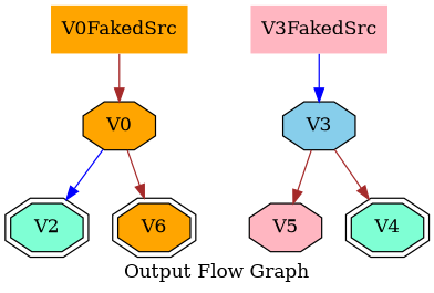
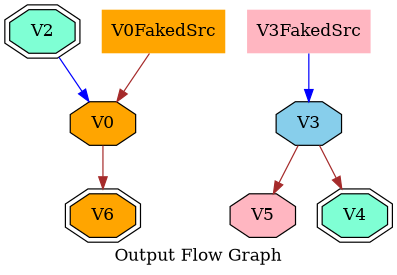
  digraph {
    label="Output Flow Graph"
    rankdir=TB
    node [fillcolor=orange shape=doubleoctagon style=filled]
    edge [color=brown]
    n1 [fillcolor=aquamarine label=V2]
    n2 [label=V6]
    n3 [fillcolor=skyblue label=V3 shape=octagon]
    n4 [fillcolor=lightpink label=V5 shape=octagon]
    n5 [fillcolor=aquamarine label=V4]
    n6 [label=V0 shape=octagon]
    V3FakedSrc [fillcolor=lightpink shape=none]
    V0FakedSrc [shape=none]
    n3 -> n4
    n3 -> n5
-   n6 -> n1 [color=blue]
+   n1 -> n6 [color=blue]
    n6 -> n2
    V3FakedSrc -> n3 [color=blue]
    V0FakedSrc -> n6
  }
